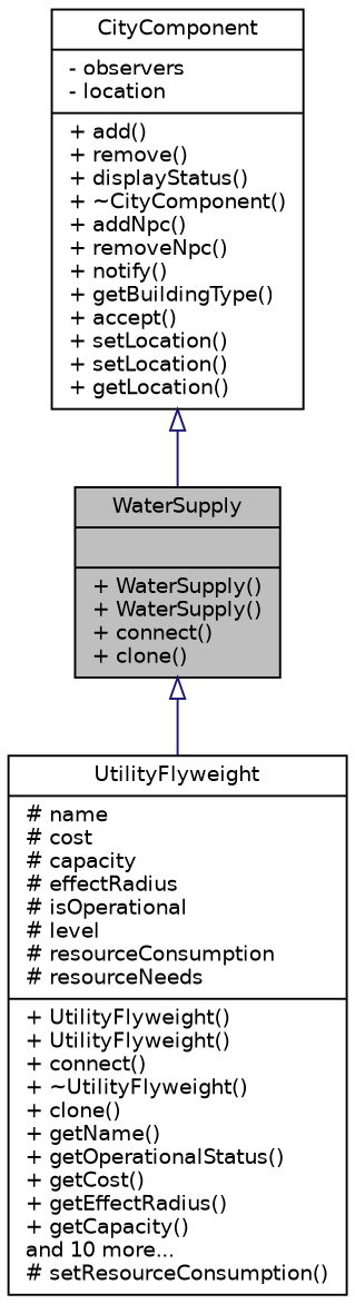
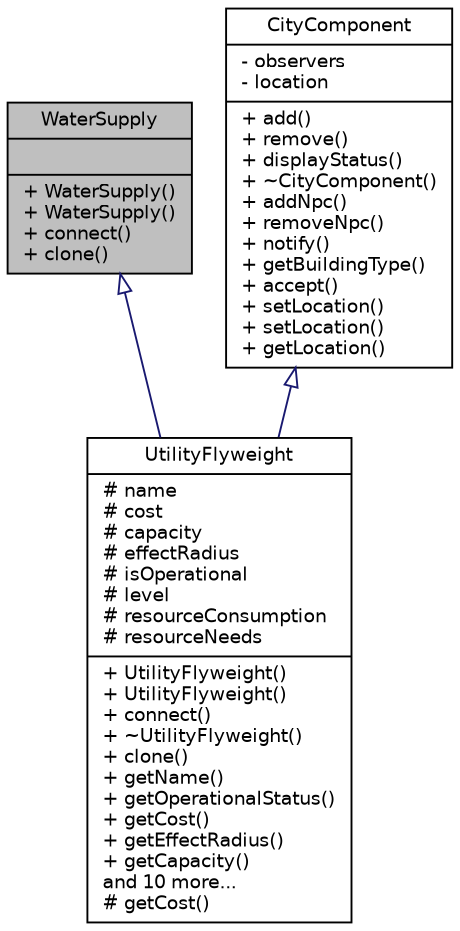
  digraph {
    node [color=black fillcolor=white fontname=Helvetica fontsize=10 shape=record style=filled]
    edge [arrowtail=onormal color=midnightblue dir=back fontname=Helvetica fontsize=10 labelfontname=Helvetica labelfontsize=10 style=solid]
    n1 [fillcolor=grey75 fontcolor=black height=0.2 label="{WaterSupply\n||+ WaterSupply()\l+ WaterSupply()\l+ connect()\l+ clone()\l}" width=0.4]
-   n2 [height=0.2 label="{UtilityFlyweight\n|# name\l# cost\l# capacity\l# effectRadius\l# isOperational\l# level\l# resourceConsumption\l# resourceNeeds\l|+ UtilityFlyweight()\l+ UtilityFlyweight()\l+ connect()\l+ ~UtilityFlyweight()\l+ clone()\l+ getName()\l+ getOperationalStatus()\l+ getCost()\l+ getEffectRadius()\l+ getCapacity()\land 10 more...\l# setResourceConsumption()\l}" width=0.4]
+   n2 [height=0.2 label="{UtilityFlyweight\n|# name\l# cost\l# capacity\l# effectRadius\l# isOperational\l# level\l# resourceConsumption\l# resourceNeeds\l|+ UtilityFlyweight()\l+ UtilityFlyweight()\l+ connect()\l+ ~UtilityFlyweight()\l+ clone()\l+ getName()\l+ getOperationalStatus()\l+ getCost()\l+ getEffectRadius()\l+ getCapacity()\land 10 more...\l# getCost()\l}" width=0.4]
    n3 [height=0.2 label="{CityComponent\n|- observers\l- location\l|+ add()\l+ remove()\l+ displayStatus()\l+ ~CityComponent()\l+ addNpc()\l+ removeNpc()\l+ notify()\l+ getBuildingType()\l+ accept()\l+ setLocation()\l+ setLocation()\l+ getLocation()\l}" width=0.4]
    n1 -> n2
-   n3 -> n1
+   n3 -> n2
  }
